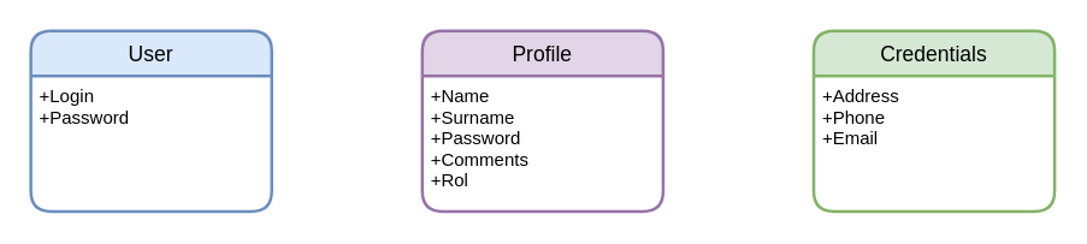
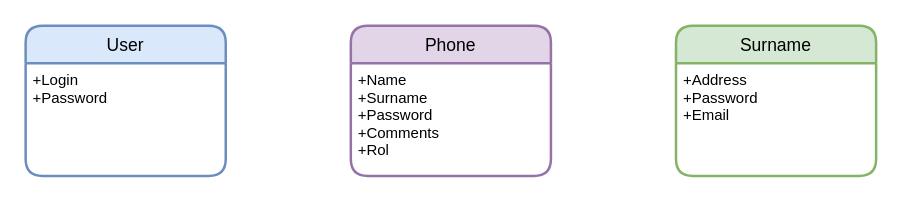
  <mxCell id="0" />
  <mxCell id="1" parent="0" />
  <mxCell id="2" value="User" style="swimlane;childLayout=stackLayout;horizontal=1;startSize=30;horizontalStack=0;rounded=1;fontSize=14;fontStyle=0;strokeWidth=2;resizeParent=0;resizeLast=1;shadow=0;dashed=0;align=center;fillColor=#dae8fc;strokeColor=#6c8ebf;" vertex="1" parent="1"><mxGeometry x="20" y="20" width="160" height="120" as="geometry" /></mxCell>
  <mxCell id="3" value="+Login&#10;+Password" style="align=left;strokeColor=none;fillColor=none;spacingLeft=4;fontSize=12;verticalAlign=top;resizable=0;rotatable=0;part=1;" vertex="1" parent="2"><mxGeometry y="30" width="160" height="90" as="geometry" /></mxCell>
- <mxCell id="4" value="Profile" style="swimlane;childLayout=stackLayout;horizontal=1;startSize=30;horizontalStack=0;rounded=1;fontSize=14;fontStyle=0;strokeWidth=2;resizeParent=0;resizeLast=1;shadow=0;dashed=0;align=center;fillColor=#e1d5e7;strokeColor=#9673a6;" vertex="1" parent="1"><mxGeometry x="280" y="20" width="160" height="120" as="geometry" /></mxCell>
+ <mxCell id="4" value="Phone" style="swimlane;childLayout=stackLayout;horizontal=1;startSize=30;horizontalStack=0;rounded=1;fontSize=14;fontStyle=0;strokeWidth=2;resizeParent=0;resizeLast=1;shadow=0;dashed=0;align=center;fillColor=#e1d5e7;strokeColor=#9673a6;" vertex="1" parent="1"><mxGeometry x="280" y="20" width="160" height="120" as="geometry" /></mxCell>
  <mxCell id="5" value="+Name&#10;+Surname&#10;+Password&#10;+Comments&#10;+Rol" style="align=left;strokeColor=none;fillColor=none;spacingLeft=4;fontSize=12;verticalAlign=top;resizable=0;rotatable=0;part=1;" vertex="1" parent="4"><mxGeometry y="30" width="160" height="90" as="geometry" /></mxCell>
- <mxCell id="6" value="Credentials" style="swimlane;childLayout=stackLayout;horizontal=1;startSize=30;horizontalStack=0;rounded=1;fontSize=14;fontStyle=0;strokeWidth=2;resizeParent=0;resizeLast=1;shadow=0;dashed=0;align=center;fillColor=#d5e8d4;strokeColor=#82b366;" vertex="1" parent="1"><mxGeometry x="540" y="20" width="160" height="120" as="geometry" /></mxCell>
- <mxCell id="7" value="+Address&#10;+Phone&#10;+Email" style="align=left;strokeColor=none;fillColor=none;spacingLeft=4;fontSize=12;verticalAlign=top;resizable=0;rotatable=0;part=1;" vertex="1" parent="6"><mxGeometry y="30" width="160" height="90" as="geometry" /></mxCell>
+ <mxCell id="6" value="Surname" style="swimlane;childLayout=stackLayout;horizontal=1;startSize=30;horizontalStack=0;rounded=1;fontSize=14;fontStyle=0;strokeWidth=2;resizeParent=0;resizeLast=1;shadow=0;dashed=0;align=center;fillColor=#d5e8d4;strokeColor=#82b366;" vertex="1" parent="1"><mxGeometry x="540" y="20" width="160" height="120" as="geometry" /></mxCell>
+ <mxCell id="7" value="+Address&#10;+Password&#10;+Email" style="align=left;strokeColor=none;fillColor=none;spacingLeft=4;fontSize=12;verticalAlign=top;resizable=0;rotatable=0;part=1;" vertex="1" parent="6"><mxGeometry y="30" width="160" height="90" as="geometry" /></mxCell>
